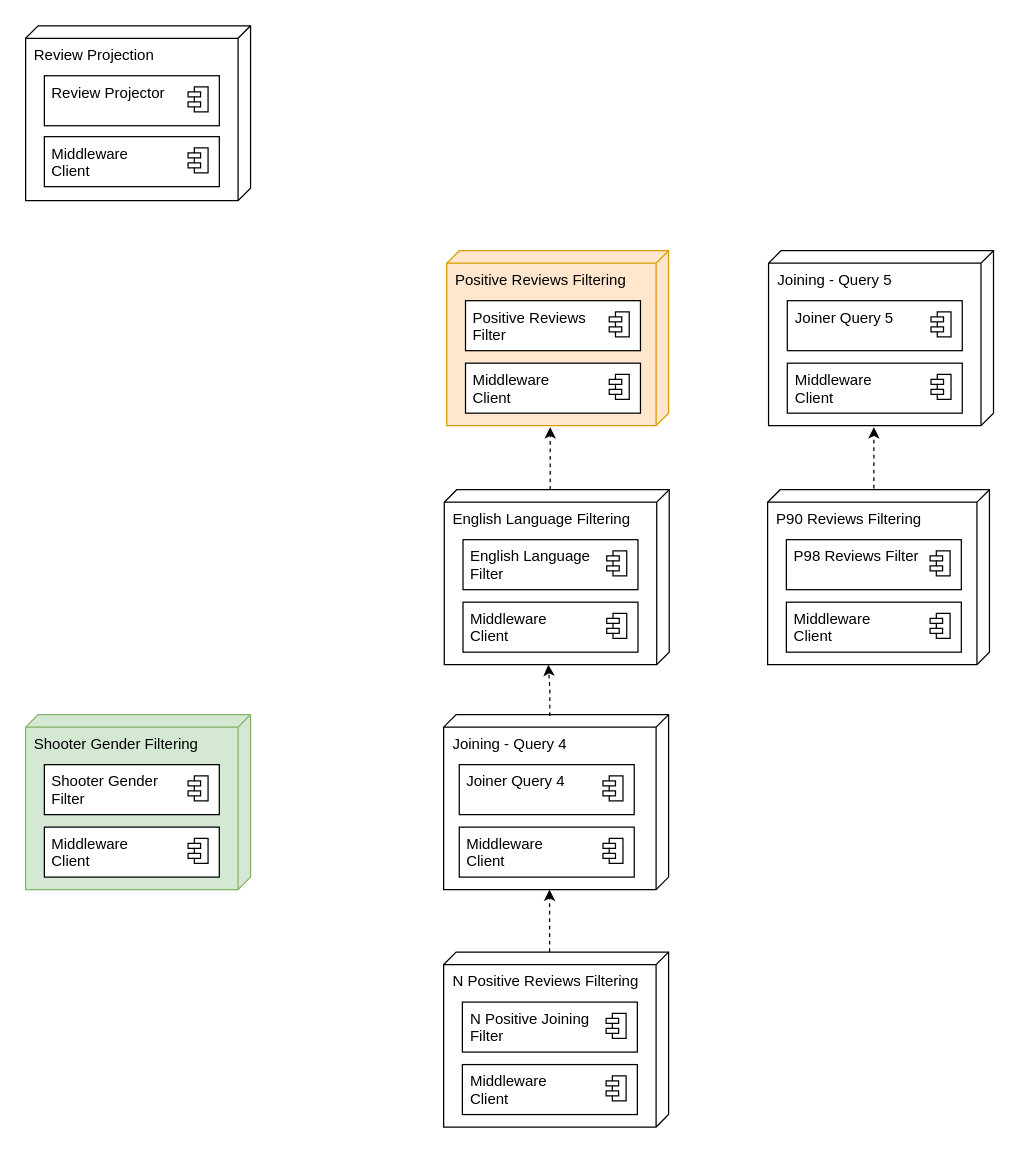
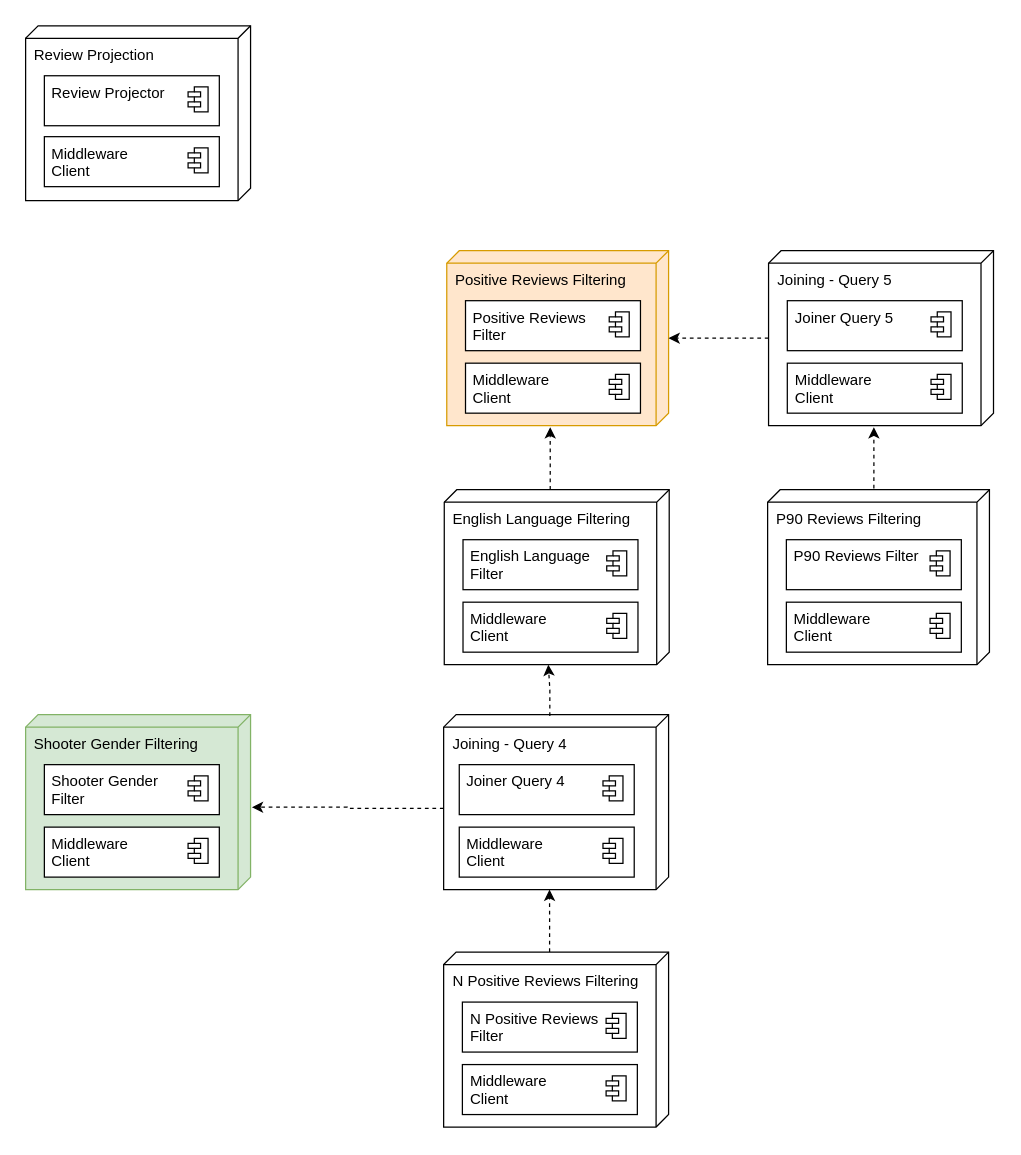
  <mxCell id="0" />
  <mxCell id="1" parent="0" />
  <mxCell id="2" value="Shooter Gender Filtering" style="verticalAlign=top;align=left;shape=cube;size=10;direction=south;fontStyle=0;html=1;boundedLbl=1;spacingLeft=5;whiteSpace=wrap;fillColor=#d5e8d4;strokeColor=#82b366;" vertex="1" parent="1"><mxGeometry x="20" y="571.25" width="180" height="140" as="geometry" /></mxCell>
  <mxCell id="3" value="" style="fontStyle=1;align=center;verticalAlign=top;childLayout=stackLayout;horizontal=1;horizontalStack=0;resizeParent=1;resizeParentMax=0;resizeLast=0;marginBottom=0;" vertex="1" parent="1"><mxGeometry x="35" y="611.25" width="140" height="40" as="geometry" /></mxCell>
  <mxCell id="4" value="Shooter Gender&lt;div&gt;Filter&lt;/div&gt;" style="html=1;align=left;spacingLeft=4;verticalAlign=top;strokeColor=none;fillColor=none;whiteSpace=wrap;" vertex="1" parent="3"><mxGeometry width="140" height="40" as="geometry" /></mxCell>
  <mxCell id="5" value="" style="shape=module;jettyWidth=10;jettyHeight=4;" vertex="1" parent="4"><mxGeometry x="1" width="16" height="20" relative="1" as="geometry"><mxPoint x="-25" y="9" as="offset" /></mxGeometry></mxCell>
  <mxCell id="6" value="" style="fontStyle=1;align=center;verticalAlign=top;childLayout=stackLayout;horizontal=1;horizontalStack=0;resizeParent=1;resizeParentMax=0;resizeLast=0;marginBottom=0;" vertex="1" parent="1"><mxGeometry x="35" y="661.25" width="140" height="40" as="geometry" /></mxCell>
  <mxCell id="7" value="Middleware&lt;div&gt;Client&lt;/div&gt;" style="html=1;align=left;spacingLeft=4;verticalAlign=top;strokeColor=none;fillColor=none;whiteSpace=wrap;" vertex="1" parent="6"><mxGeometry width="140" height="40" as="geometry" /></mxCell>
  <mxCell id="8" value="" style="shape=module;jettyWidth=10;jettyHeight=4;" vertex="1" parent="7"><mxGeometry x="1" width="16" height="20" relative="1" as="geometry"><mxPoint x="-25" y="9" as="offset" /></mxGeometry></mxCell>
  <mxCell id="9" value="Review Projection" style="verticalAlign=top;align=left;shape=cube;size=10;direction=south;fontStyle=0;html=1;boundedLbl=1;spacingLeft=5;whiteSpace=wrap;" vertex="1" parent="1"><mxGeometry x="20" y="20" width="180" height="140" as="geometry" /></mxCell>
  <mxCell id="10" value="" style="fontStyle=1;align=center;verticalAlign=top;childLayout=stackLayout;horizontal=1;horizontalStack=0;resizeParent=1;resizeParentMax=0;resizeLast=0;marginBottom=0;" vertex="1" parent="1"><mxGeometry x="35" y="60" width="140" height="40" as="geometry" /></mxCell>
  <mxCell id="11" value="Review Projector" style="html=1;align=left;spacingLeft=4;verticalAlign=top;strokeColor=none;fillColor=none;whiteSpace=wrap;" vertex="1" parent="10"><mxGeometry width="140" height="40" as="geometry" /></mxCell>
  <mxCell id="12" value="" style="shape=module;jettyWidth=10;jettyHeight=4;" vertex="1" parent="11"><mxGeometry x="1" width="16" height="20" relative="1" as="geometry"><mxPoint x="-25" y="9" as="offset" /></mxGeometry></mxCell>
  <mxCell id="13" value="Positive Reviews Filtering" style="verticalAlign=top;align=left;shape=cube;size=10;direction=south;fontStyle=0;html=1;boundedLbl=1;spacingLeft=5;whiteSpace=wrap;fillColor=#ffe6cc;strokeColor=#d79b00;" vertex="1" parent="1"><mxGeometry x="357" y="200" width="177.5" height="140" as="geometry" /></mxCell>
  <mxCell id="14" value="" style="fontStyle=1;align=center;verticalAlign=top;childLayout=stackLayout;horizontal=1;horizontalStack=0;resizeParent=1;resizeParentMax=0;resizeLast=0;marginBottom=0;" vertex="1" parent="1"><mxGeometry x="372" y="240" width="140" height="40" as="geometry" /></mxCell>
  <mxCell id="15" value="Positive Reviews&lt;div&gt;Filter&lt;/div&gt;" style="html=1;align=left;spacingLeft=4;verticalAlign=top;strokeColor=none;fillColor=none;whiteSpace=wrap;" vertex="1" parent="14"><mxGeometry width="140" height="40" as="geometry" /></mxCell>
  <mxCell id="16" value="" style="shape=module;jettyWidth=10;jettyHeight=4;" vertex="1" parent="15"><mxGeometry x="1" width="16" height="20" relative="1" as="geometry"><mxPoint x="-25" y="9" as="offset" /></mxGeometry></mxCell>
+ <mxCell id="17" value="" style="edgeStyle=orthogonalEdgeStyle;rounded=0;orthogonalLoop=1;jettySize=auto;html=1;dashed=1;" edge="1" parent="1" source="18" target="13"><mxGeometry relative="1" as="geometry"><mxPoint x="540" y="270" as="targetPoint" /></mxGeometry></mxCell>
  <mxCell id="18" value="Joining - Query 5" style="verticalAlign=top;align=left;shape=cube;size=10;direction=south;fontStyle=0;html=1;boundedLbl=1;spacingLeft=5;whiteSpace=wrap;" vertex="1" parent="1"><mxGeometry x="614.5" y="200" width="180" height="140" as="geometry" /></mxCell>
  <mxCell id="19" value="" style="fontStyle=1;align=center;verticalAlign=top;childLayout=stackLayout;horizontal=1;horizontalStack=0;resizeParent=1;resizeParentMax=0;resizeLast=0;marginBottom=0;" vertex="1" parent="1"><mxGeometry x="629.5" y="240" width="140" height="40" as="geometry" /></mxCell>
  <mxCell id="20" value="Joiner Query 5" style="html=1;align=left;spacingLeft=4;verticalAlign=top;strokeColor=none;fillColor=none;whiteSpace=wrap;" vertex="1" parent="19"><mxGeometry width="140" height="40" as="geometry" /></mxCell>
  <mxCell id="21" value="" style="shape=module;jettyWidth=10;jettyHeight=4;" vertex="1" parent="20"><mxGeometry x="1" width="16" height="20" relative="1" as="geometry"><mxPoint x="-25" y="9" as="offset" /></mxGeometry></mxCell>
  <mxCell id="22" value="" style="fontStyle=1;align=center;verticalAlign=top;childLayout=stackLayout;horizontal=1;horizontalStack=0;resizeParent=1;resizeParentMax=0;resizeLast=0;marginBottom=0;" vertex="1" parent="1"><mxGeometry x="35" y="108.75" width="140" height="40" as="geometry" /></mxCell>
  <mxCell id="23" value="Middleware&lt;div&gt;Client&lt;/div&gt;" style="html=1;align=left;spacingLeft=4;verticalAlign=top;strokeColor=none;fillColor=none;whiteSpace=wrap;" vertex="1" parent="22"><mxGeometry width="140" height="40" as="geometry" /></mxCell>
  <mxCell id="24" value="" style="shape=module;jettyWidth=10;jettyHeight=4;" vertex="1" parent="23"><mxGeometry x="1" width="16" height="20" relative="1" as="geometry"><mxPoint x="-25" y="9" as="offset" /></mxGeometry></mxCell>
  <mxCell id="25" value="" style="fontStyle=1;align=center;verticalAlign=top;childLayout=stackLayout;horizontal=1;horizontalStack=0;resizeParent=1;resizeParentMax=0;resizeLast=0;marginBottom=0;" vertex="1" parent="1"><mxGeometry x="372" y="290" width="140" height="40" as="geometry" /></mxCell>
  <mxCell id="26" value="Middleware&lt;div&gt;Client&lt;/div&gt;" style="html=1;align=left;spacingLeft=4;verticalAlign=top;strokeColor=none;fillColor=none;whiteSpace=wrap;" vertex="1" parent="25"><mxGeometry width="140" height="40" as="geometry" /></mxCell>
  <mxCell id="27" value="" style="shape=module;jettyWidth=10;jettyHeight=4;" vertex="1" parent="26"><mxGeometry x="1" width="16" height="20" relative="1" as="geometry"><mxPoint x="-25" y="9" as="offset" /></mxGeometry></mxCell>
  <mxCell id="28" value="" style="fontStyle=1;align=center;verticalAlign=top;childLayout=stackLayout;horizontal=1;horizontalStack=0;resizeParent=1;resizeParentMax=0;resizeLast=0;marginBottom=0;" vertex="1" parent="1"><mxGeometry x="629.5" y="290" width="140" height="40" as="geometry" /></mxCell>
  <mxCell id="29" value="Middleware&lt;div&gt;Client&lt;/div&gt;" style="html=1;align=left;spacingLeft=4;verticalAlign=top;strokeColor=none;fillColor=none;whiteSpace=wrap;" vertex="1" parent="28"><mxGeometry width="140" height="40" as="geometry" /></mxCell>
  <mxCell id="30" value="" style="shape=module;jettyWidth=10;jettyHeight=4;" vertex="1" parent="29"><mxGeometry x="1" width="16" height="20" relative="1" as="geometry"><mxPoint x="-25" y="9" as="offset" /></mxGeometry></mxCell>
  <mxCell id="31" value="P90 Reviews Filtering" style="verticalAlign=top;align=left;shape=cube;size=10;direction=south;fontStyle=0;html=1;boundedLbl=1;spacingLeft=5;whiteSpace=wrap;" vertex="1" parent="1"><mxGeometry x="613.75" y="391.25" width="177.5" height="140" as="geometry" /></mxCell>
  <mxCell id="32" value="" style="fontStyle=1;align=center;verticalAlign=top;childLayout=stackLayout;horizontal=1;horizontalStack=0;resizeParent=1;resizeParentMax=0;resizeLast=0;marginBottom=0;" vertex="1" parent="1"><mxGeometry x="628.75" y="431.25" width="140" height="40" as="geometry" /></mxCell>
- <mxCell id="33" value="P98 Reviews Filter" style="html=1;align=left;spacingLeft=4;verticalAlign=top;strokeColor=none;fillColor=none;whiteSpace=wrap;" vertex="1" parent="32"><mxGeometry width="140" height="40" as="geometry" /></mxCell>
+ <mxCell id="33" value="P90 Reviews Filter" style="html=1;align=left;spacingLeft=4;verticalAlign=top;strokeColor=none;fillColor=none;whiteSpace=wrap;" vertex="1" parent="32"><mxGeometry width="140" height="40" as="geometry" /></mxCell>
  <mxCell id="34" value="" style="shape=module;jettyWidth=10;jettyHeight=4;" vertex="1" parent="33"><mxGeometry x="1" width="16" height="20" relative="1" as="geometry"><mxPoint x="-25" y="9" as="offset" /></mxGeometry></mxCell>
  <mxCell id="35" value="English Language Filtering" style="verticalAlign=top;align=left;shape=cube;size=10;direction=south;fontStyle=0;html=1;boundedLbl=1;spacingLeft=5;whiteSpace=wrap;" vertex="1" parent="1"><mxGeometry x="355" y="391.25" width="180" height="140" as="geometry" /></mxCell>
  <mxCell id="36" value="" style="fontStyle=1;align=center;verticalAlign=top;childLayout=stackLayout;horizontal=1;horizontalStack=0;resizeParent=1;resizeParentMax=0;resizeLast=0;marginBottom=0;" vertex="1" parent="1"><mxGeometry x="370" y="431.25" width="140" height="40" as="geometry" /></mxCell>
  <mxCell id="37" value="English Language&lt;div&gt;Filter&lt;/div&gt;" style="html=1;align=left;spacingLeft=4;verticalAlign=top;strokeColor=none;fillColor=none;whiteSpace=wrap;" vertex="1" parent="36"><mxGeometry width="140" height="40" as="geometry" /></mxCell>
  <mxCell id="38" value="" style="shape=module;jettyWidth=10;jettyHeight=4;" vertex="1" parent="37"><mxGeometry x="1" width="16" height="20" relative="1" as="geometry"><mxPoint x="-25" y="9" as="offset" /></mxGeometry></mxCell>
  <mxCell id="39" style="edgeStyle=orthogonalEdgeStyle;rounded=0;orthogonalLoop=1;jettySize=auto;html=1;exitX=0;exitY=0.529;exitDx=0;exitDy=0;entryX=0;entryY=0;entryDx=140;entryDy=93.75;entryPerimeter=0;dashed=1;exitPerimeter=0;" edge="1" parent="1" source="35"><mxGeometry relative="1" as="geometry"><mxPoint x="439.75" y="341.25" as="targetPoint" /></mxGeometry></mxCell>
  <mxCell id="40" value="" style="fontStyle=1;align=center;verticalAlign=top;childLayout=stackLayout;horizontal=1;horizontalStack=0;resizeParent=1;resizeParentMax=0;resizeLast=0;marginBottom=0;" vertex="1" parent="1"><mxGeometry x="370" y="481.25" width="140" height="40" as="geometry" /></mxCell>
  <mxCell id="41" value="Middleware&lt;div&gt;Client&lt;/div&gt;" style="html=1;align=left;spacingLeft=4;verticalAlign=top;strokeColor=none;fillColor=none;whiteSpace=wrap;" vertex="1" parent="40"><mxGeometry width="140" height="40" as="geometry" /></mxCell>
  <mxCell id="42" value="" style="shape=module;jettyWidth=10;jettyHeight=4;" vertex="1" parent="41"><mxGeometry x="1" width="16" height="20" relative="1" as="geometry"><mxPoint x="-25" y="9" as="offset" /></mxGeometry></mxCell>
  <mxCell id="43" value="" style="fontStyle=1;align=center;verticalAlign=top;childLayout=stackLayout;horizontal=1;horizontalStack=0;resizeParent=1;resizeParentMax=0;resizeLast=0;marginBottom=0;" vertex="1" parent="1"><mxGeometry x="628.75" y="481.25" width="140" height="40" as="geometry" /></mxCell>
  <mxCell id="44" value="Middleware&lt;div&gt;Client&lt;/div&gt;" style="html=1;align=left;spacingLeft=4;verticalAlign=top;strokeColor=none;fillColor=none;whiteSpace=wrap;" vertex="1" parent="43"><mxGeometry width="140" height="40" as="geometry" /></mxCell>
  <mxCell id="45" value="" style="shape=module;jettyWidth=10;jettyHeight=4;" vertex="1" parent="44"><mxGeometry x="1" width="16" height="20" relative="1" as="geometry"><mxPoint x="-25" y="9" as="offset" /></mxGeometry></mxCell>
  <mxCell id="46" style="edgeStyle=orthogonalEdgeStyle;rounded=0;orthogonalLoop=1;jettySize=auto;html=1;dashed=1;exitX=-0.007;exitY=0.521;exitDx=0;exitDy=0;exitPerimeter=0;entryX=0;entryY=0;entryDx=140;entryDy=95;entryPerimeter=0;" edge="1" parent="1" source="31"><mxGeometry relative="1" as="geometry"><mxPoint x="698.75" y="341.25" as="targetPoint" /></mxGeometry></mxCell>
  <mxCell id="47" value="Joining - Query 4" style="verticalAlign=top;align=left;shape=cube;size=10;direction=south;fontStyle=0;html=1;boundedLbl=1;spacingLeft=5;whiteSpace=wrap;" vertex="1" parent="1"><mxGeometry x="354.5" y="571.25" width="180" height="140" as="geometry" /></mxCell>
  <mxCell id="48" value="" style="fontStyle=1;align=center;verticalAlign=top;childLayout=stackLayout;horizontal=1;horizontalStack=0;resizeParent=1;resizeParentMax=0;resizeLast=0;marginBottom=0;" vertex="1" parent="1"><mxGeometry x="367" y="611.25" width="140" height="40" as="geometry" /></mxCell>
  <mxCell id="49" value="Joiner Query 4" style="html=1;align=left;spacingLeft=4;verticalAlign=top;strokeColor=none;fillColor=none;whiteSpace=wrap;" vertex="1" parent="48"><mxGeometry width="140" height="40" as="geometry" /></mxCell>
  <mxCell id="50" value="" style="shape=module;jettyWidth=10;jettyHeight=4;" vertex="1" parent="49"><mxGeometry x="1" width="16" height="20" relative="1" as="geometry"><mxPoint x="-25" y="9" as="offset" /></mxGeometry></mxCell>
  <mxCell id="51" value="" style="fontStyle=1;align=center;verticalAlign=top;childLayout=stackLayout;horizontal=1;horizontalStack=0;resizeParent=1;resizeParentMax=0;resizeLast=0;marginBottom=0;" vertex="1" parent="1"><mxGeometry x="367" y="661.25" width="140" height="40" as="geometry" /></mxCell>
  <mxCell id="52" value="Middleware&lt;div&gt;Client&lt;/div&gt;" style="html=1;align=left;spacingLeft=4;verticalAlign=top;strokeColor=none;fillColor=none;whiteSpace=wrap;" vertex="1" parent="51"><mxGeometry width="140" height="40" as="geometry" /></mxCell>
  <mxCell id="53" value="" style="shape=module;jettyWidth=10;jettyHeight=4;" vertex="1" parent="52"><mxGeometry x="1" width="16" height="20" relative="1" as="geometry"><mxPoint x="-25" y="9" as="offset" /></mxGeometry></mxCell>
  <mxCell id="54" style="edgeStyle=orthogonalEdgeStyle;rounded=0;orthogonalLoop=1;jettySize=auto;html=1;exitX=0.007;exitY=0.528;exitDx=0;exitDy=0;exitPerimeter=0;entryX=0;entryY=0;entryDx=140;entryDy=95;entryPerimeter=0;dashed=1;" edge="1" parent="1" source="47"><mxGeometry relative="1" as="geometry"><mxPoint x="438.25" y="531.25" as="targetPoint" /></mxGeometry></mxCell>
+ <mxCell id="55" style="edgeStyle=orthogonalEdgeStyle;rounded=0;orthogonalLoop=1;jettySize=auto;html=1;exitX=0;exitY=0;exitDx=75;exitDy=180;exitPerimeter=0;entryX=0.529;entryY=-0.006;entryDx=0;entryDy=0;entryPerimeter=0;dashed=1;" edge="1" parent="1" source="47" target="2"><mxGeometry relative="1" as="geometry" /></mxCell>
  <mxCell id="56" value="N Positive Reviews Filtering" style="verticalAlign=top;align=left;shape=cube;size=10;direction=south;fontStyle=0;html=1;boundedLbl=1;spacingLeft=5;whiteSpace=wrap;" vertex="1" parent="1"><mxGeometry x="354.5" y="761.25" width="180" height="140" as="geometry" /></mxCell>
  <mxCell id="57" value="" style="fontStyle=1;align=center;verticalAlign=top;childLayout=stackLayout;horizontal=1;horizontalStack=0;resizeParent=1;resizeParentMax=0;resizeLast=0;marginBottom=0;" vertex="1" parent="1"><mxGeometry x="369.5" y="801.25" width="140" height="40" as="geometry" /></mxCell>
- <mxCell id="58" value="N Positive Joining&lt;div&gt;Filter&lt;/div&gt;" style="html=1;align=left;spacingLeft=4;verticalAlign=top;strokeColor=none;fillColor=none;whiteSpace=wrap;" vertex="1" parent="57"><mxGeometry width="140" height="40" as="geometry" /></mxCell>
+ <mxCell id="58" value="N Positive Reviews&lt;div&gt;Filter&lt;/div&gt;" style="html=1;align=left;spacingLeft=4;verticalAlign=top;strokeColor=none;fillColor=none;whiteSpace=wrap;" vertex="1" parent="57"><mxGeometry width="140" height="40" as="geometry" /></mxCell>
  <mxCell id="59" value="" style="shape=module;jettyWidth=10;jettyHeight=4;" vertex="1" parent="58"><mxGeometry x="1" width="16" height="20" relative="1" as="geometry"><mxPoint x="-25" y="9" as="offset" /></mxGeometry></mxCell>
  <mxCell id="60" style="edgeStyle=orthogonalEdgeStyle;rounded=0;orthogonalLoop=1;jettySize=auto;html=1;exitX=0;exitY=0.529;exitDx=0;exitDy=0;entryX=0;entryY=0;entryDx=140;entryDy=93.75;entryPerimeter=0;dashed=1;exitPerimeter=0;" edge="1" parent="1" source="56"><mxGeometry relative="1" as="geometry"><mxPoint x="439.25" y="711.25" as="targetPoint" /></mxGeometry></mxCell>
  <mxCell id="61" value="" style="fontStyle=1;align=center;verticalAlign=top;childLayout=stackLayout;horizontal=1;horizontalStack=0;resizeParent=1;resizeParentMax=0;resizeLast=0;marginBottom=0;" vertex="1" parent="1"><mxGeometry x="369.5" y="851.25" width="140" height="40" as="geometry" /></mxCell>
  <mxCell id="62" value="Middleware&lt;div&gt;Client&lt;/div&gt;" style="html=1;align=left;spacingLeft=4;verticalAlign=top;strokeColor=none;fillColor=none;whiteSpace=wrap;" vertex="1" parent="61"><mxGeometry width="140" height="40" as="geometry" /></mxCell>
  <mxCell id="63" value="" style="shape=module;jettyWidth=10;jettyHeight=4;" vertex="1" parent="62"><mxGeometry x="1" width="16" height="20" relative="1" as="geometry"><mxPoint x="-25" y="9" as="offset" /></mxGeometry></mxCell>
